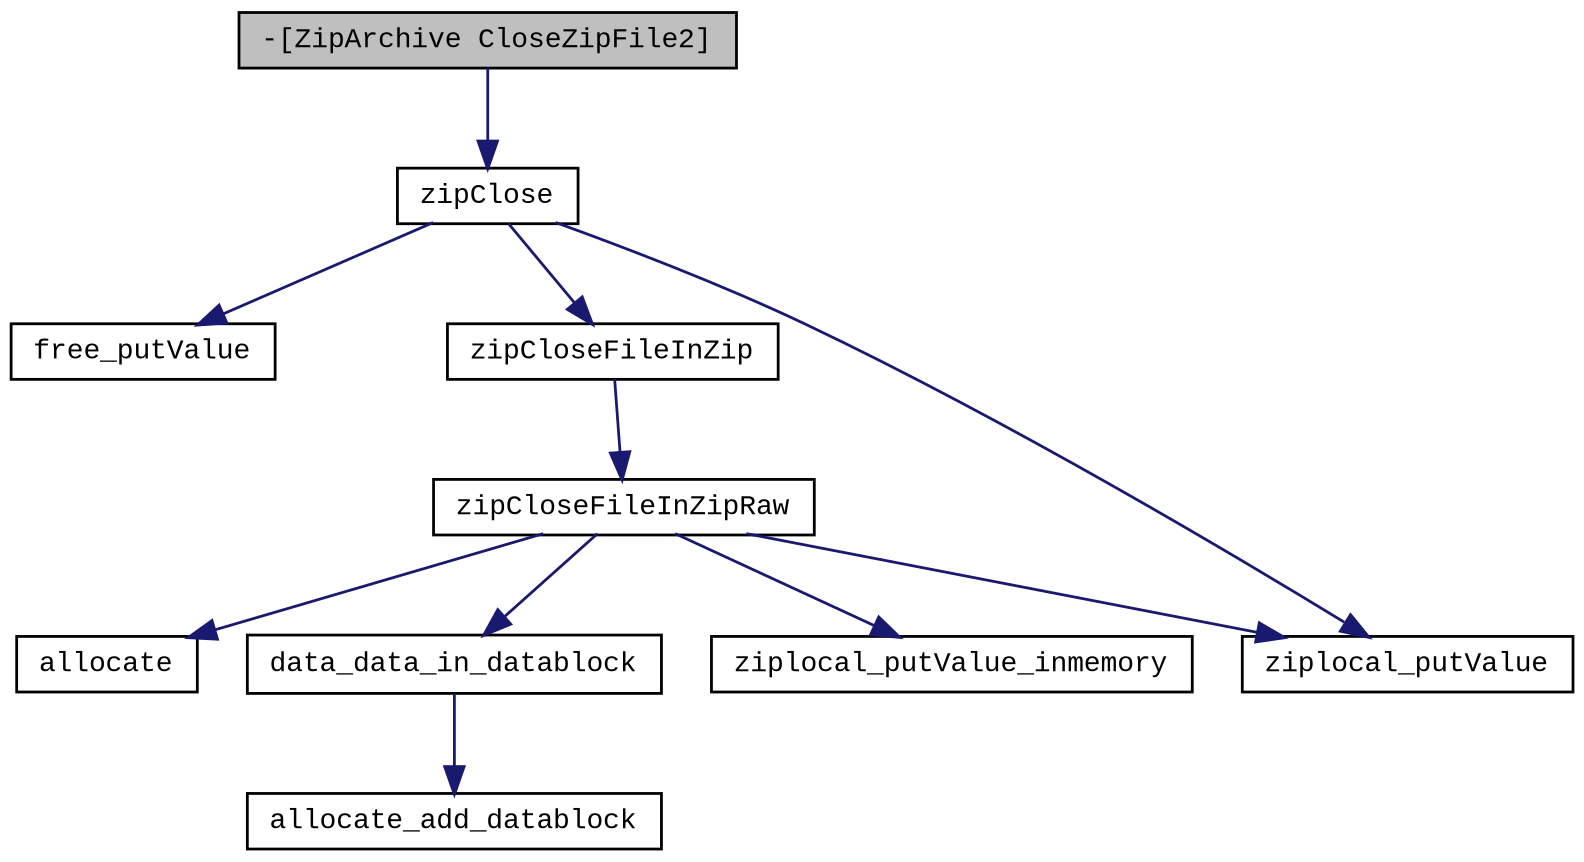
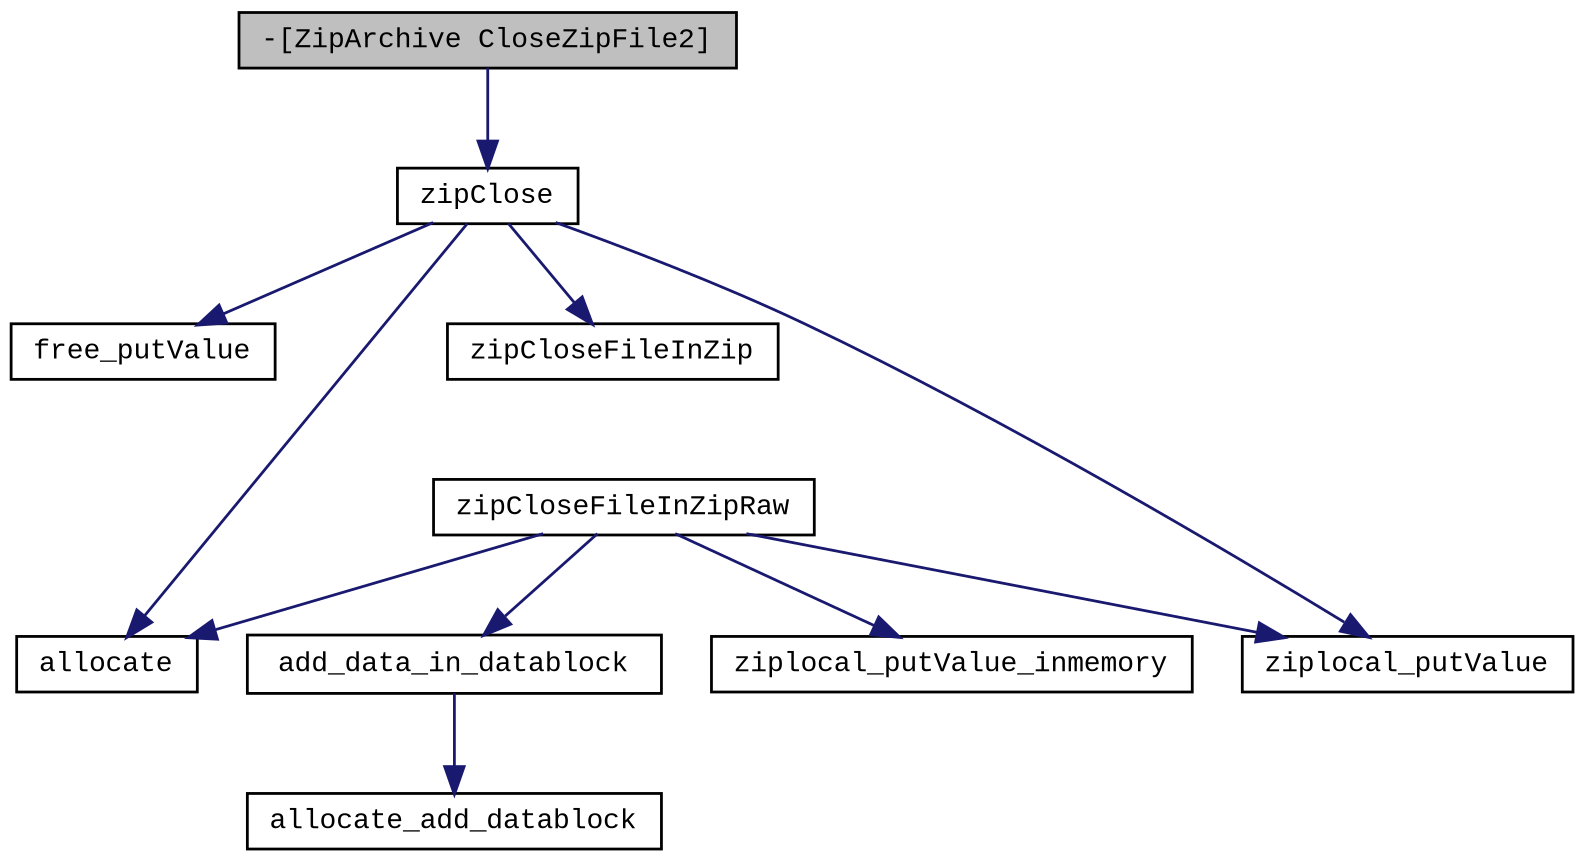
  digraph {
    fontname="Liberation Mono"
    rankdir=TB
    node [color=black fillcolor=white fontname="Liberation Mono" fontsize=10 shape=record style=filled]
    edge [color=midnightblue fontname="Liberation Mono" fontsize=10 labelfontname="FreeSans.ttf" labelfontsize=10 style=solid]
    n1 [fillcolor=grey75 fontcolor=black height=0.2 label="-[ZipArchive CloseZipFile2]" width=0.4]
    n2 [height=0.2 label=zipClose width=0.4]
    n3 [height=0.2 label=free_putValue width=0.4]
    n4 [height=0.2 label=allocate width=0.4]
    n5 [height=0.2 label=zipCloseFileInZip width=0.4]
    n6 [height=0.2 label=ziplocal_putValue width=0.4]
    n7 [height=0.2 label=zipCloseFileInZipRaw width=0.4]
-   n8 [height=0.2 label=data_data_in_datablock width=0.4]
+   n8 [height=0.2 label=add_data_in_datablock width=0.4]
    n9 [height=0.2 label=ziplocal_putValue_inmemory width=0.4]
    n10 [height=0.2 label=allocate_add_datablock width=0.4]
    n1 -> n2
    n2 -> n3
+   n2 -> n4
    n2 -> n5
    n2 -> n6
-   n5 -> n7
    n7 -> n4
    n7 -> n6
    n7 -> n8
    n7 -> n9
    n8 -> n10
  }
